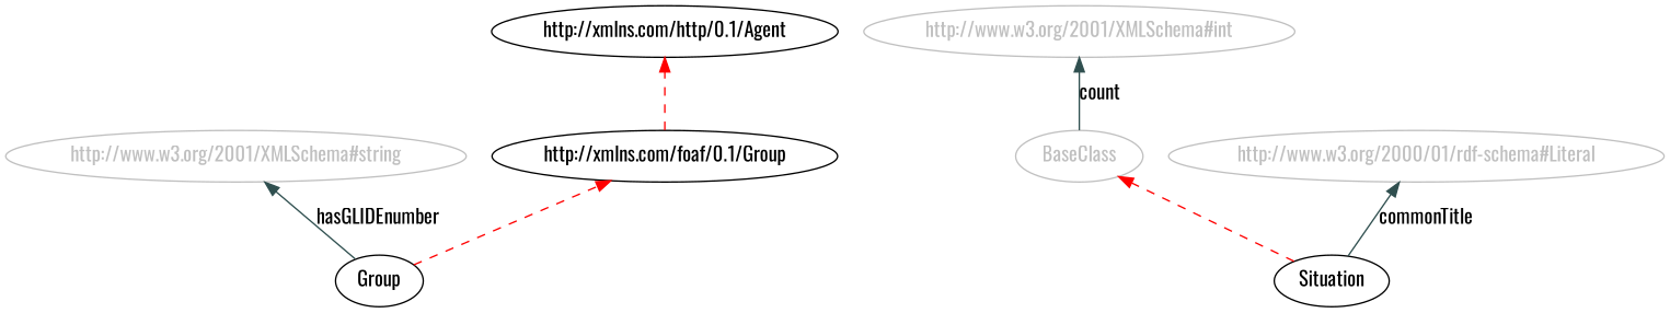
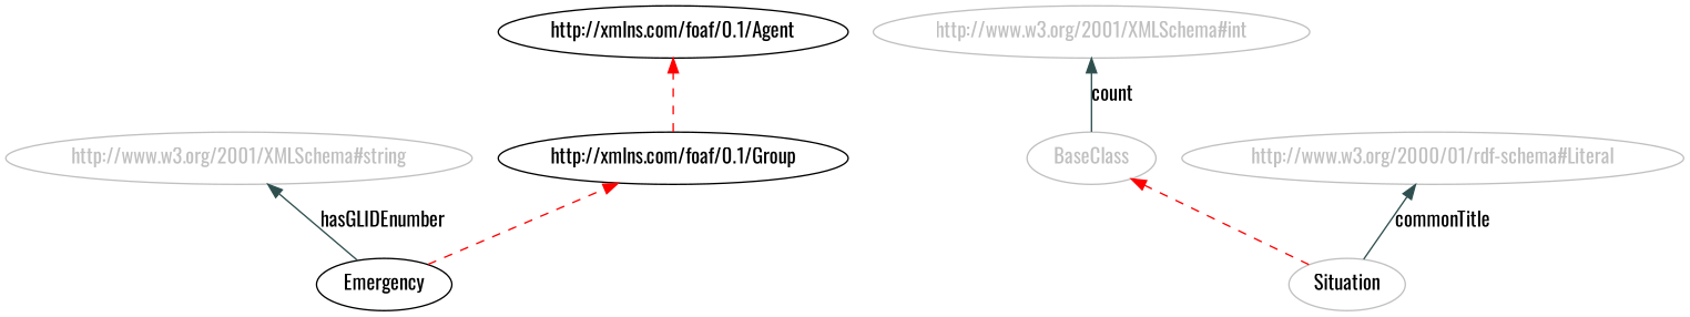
  digraph {
    fontname=Oswald
    rankdir=BT
    node [fontname=Oswald]
    edge [color=darkslategray fontname=Oswald]
    "http://www.w3.org/2001/XMLSchema#string" [color=gray fontcolor=gray]
-   Emergency [label=Group]
+   Emergency
    "http://xmlns.com/foaf/0.1/Group"
    BaseClass [color=gray fontcolor=gray]
-   Situation
+   Situation [color=gray]
    "http://www.w3.org/2000/01/rdf-schema#Literal" [color=gray fontcolor=gray]
    "http://www.w3.org/2001/XMLSchema#int" [color=gray fontcolor=gray]
-   "http://xmlns.com/foaf/0.1/Agent" [label="http://xmlns.com/http/0.1/Agent"]
+   "http://xmlns.com/foaf/0.1/Agent"
    Emergency -> "http://www.w3.org/2001/XMLSchema#string" [label=hasGLIDEnumber]
    Emergency -> "http://xmlns.com/foaf/0.1/Group" [color=red style=dashed]
    "http://xmlns.com/foaf/0.1/Group" -> "http://xmlns.com/foaf/0.1/Agent" [color=red style=dashed]
    BaseClass -> "http://www.w3.org/2001/XMLSchema#int" [label=count]
    Situation -> BaseClass [color=red style=dashed]
    Situation -> "http://www.w3.org/2000/01/rdf-schema#Literal" [label=commonTitle]
  }
